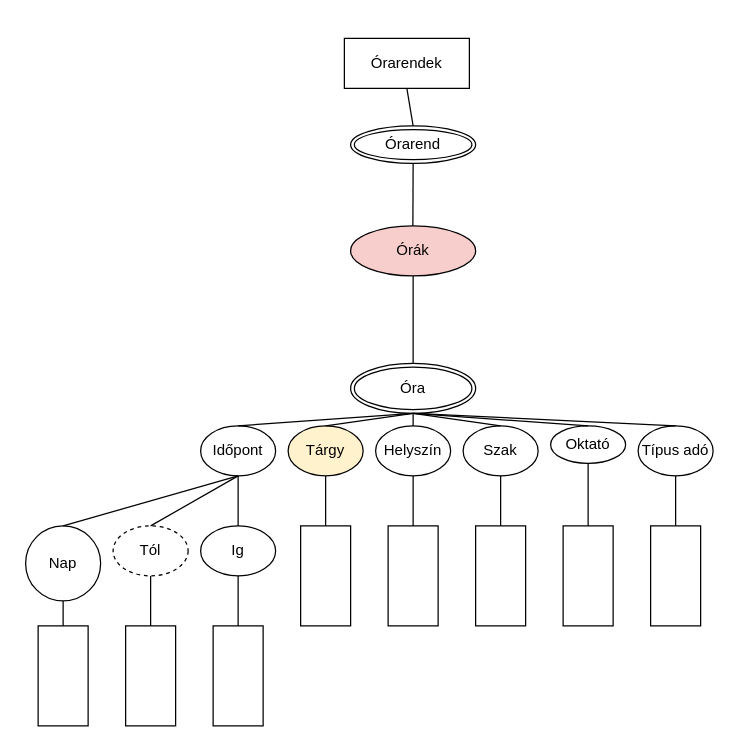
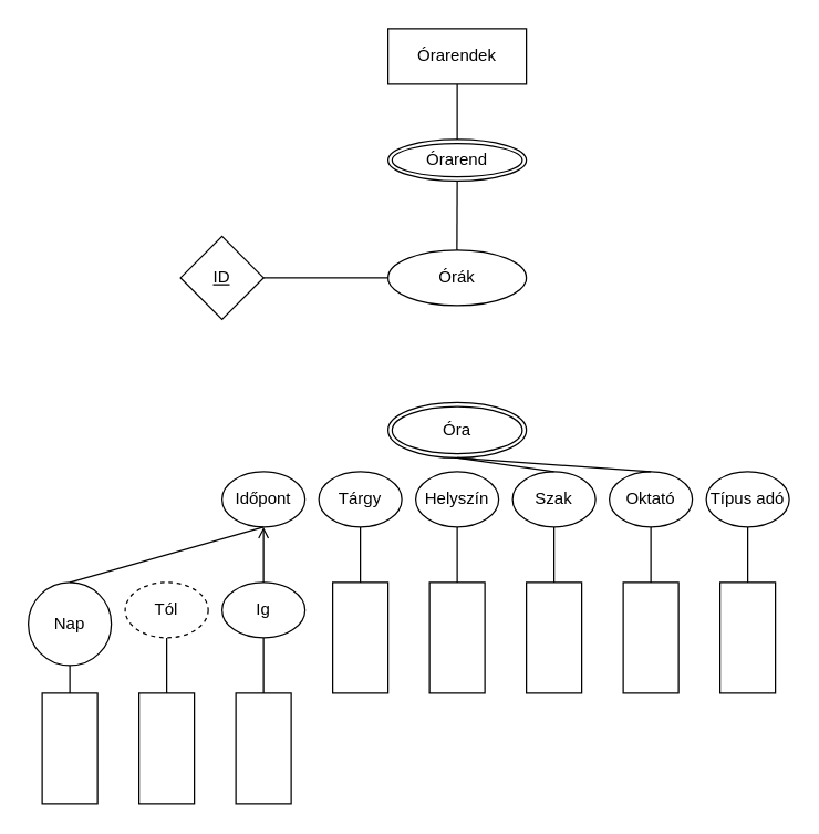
  <mxCell id="0" />
  <mxCell id="1" parent="0" />
  <mxCell id="2" value="Órarend" style="ellipse;shape=doubleEllipse;margin=3;whiteSpace=wrap;html=1;align=center;" vertex="1" parent="1"><mxGeometry x="280" y="100" width="100" height="30" as="geometry" /></mxCell>
- <mxCell id="3" value="Órák" style="ellipse;whiteSpace=wrap;html=1;align=center;fillColor=#f8cecc;" vertex="1" parent="1"><mxGeometry x="280" y="180" width="100" height="40" as="geometry" /></mxCell>
+ <mxCell id="3" value="Órák" style="ellipse;whiteSpace=wrap;html=1;align=center;" vertex="1" parent="1"><mxGeometry x="280" y="180" width="100" height="40" as="geometry" /></mxCell>
  <mxCell id="4" value="Óra" style="ellipse;shape=doubleEllipse;margin=3;whiteSpace=wrap;html=1;align=center;" vertex="1" parent="1"><mxGeometry x="280" y="290" width="100" height="40" as="geometry" /></mxCell>
  <mxCell id="5" style="rounded=0;orthogonalLoop=1;jettySize=auto;html=1;exitX=0.5;exitY=1;exitDx=0;exitDy=0;entryX=0.5;entryY=0;entryDx=0;entryDy=0;endArrow=none;endFill=0;" edge="1" parent="1" source="6" target="2"><mxGeometry relative="1" as="geometry" /></mxCell>
- <mxCell id="6" value="Órarendek" style="whiteSpace=wrap;html=1;align=center;" vertex="1" parent="1"><mxGeometry x="275" y="30" width="100" height="40" as="geometry" /></mxCell>
+ <mxCell id="6" value="Órarendek" style="whiteSpace=wrap;html=1;align=center;" vertex="1" parent="1"><mxGeometry x="280" y="20" width="100" height="40" as="geometry" /></mxCell>
  <mxCell id="7" style="rounded=0;orthogonalLoop=1;jettySize=auto;html=1;exitX=0.5;exitY=1;exitDx=0;exitDy=0;entryX=0.5;entryY=0;entryDx=0;entryDy=0;endArrow=none;endFill=0;" edge="1" parent="1" source="2"><mxGeometry relative="1" as="geometry"><mxPoint x="329.8" y="140" as="sourcePoint" /><mxPoint x="329.8" y="180" as="targetPoint" /></mxGeometry></mxCell>
- <mxCell id="8" style="rounded=0;orthogonalLoop=1;jettySize=auto;html=1;exitX=0.5;exitY=1;exitDx=0;exitDy=0;entryX=0.5;entryY=0;entryDx=0;entryDy=0;endArrow=none;endFill=0;" edge="1" parent="1" source="3" target="4"><mxGeometry relative="1" as="geometry"><mxPoint x="329.8" y="220" as="sourcePoint" /><mxPoint x="329.8" y="260" as="targetPoint" /></mxGeometry></mxCell>
  <mxCell id="9" value="Helyszín" style="ellipse;whiteSpace=wrap;html=1;align=center;" vertex="1" parent="1"><mxGeometry x="300" y="340" width="60" height="40" as="geometry" /></mxCell>
- <mxCell id="10" value="Oktató" style="ellipse;whiteSpace=wrap;html=1;align=center;" vertex="1" parent="1"><mxGeometry x="440" y="340" width="60" height="30" as="geometry" /></mxCell>
- <mxCell id="11" value="Tárgy" style="ellipse;whiteSpace=wrap;html=1;align=center;fillColor=#fff2cc;" vertex="1" parent="1"><mxGeometry x="230" y="340" width="60" height="40" as="geometry" /></mxCell>
+ <mxCell id="10" value="Oktató" style="ellipse;whiteSpace=wrap;html=1;align=center;" vertex="1" parent="1"><mxGeometry x="440" y="340" width="60" height="40" as="geometry" /></mxCell>
+ <mxCell id="11" value="Tárgy" style="ellipse;whiteSpace=wrap;html=1;align=center;" vertex="1" parent="1"><mxGeometry x="230" y="340" width="60" height="40" as="geometry" /></mxCell>
  <mxCell id="12" value="Szak" style="ellipse;whiteSpace=wrap;html=1;align=center;" vertex="1" parent="1"><mxGeometry x="370" y="340" width="60" height="40" as="geometry" /></mxCell>
  <mxCell id="13" value="Időpont" style="ellipse;whiteSpace=wrap;html=1;align=center;" vertex="1" parent="1"><mxGeometry x="160" y="340" width="60" height="40" as="geometry" /></mxCell>
  <mxCell id="14" value="Típus adó" style="ellipse;whiteSpace=wrap;html=1;align=center;" vertex="1" parent="1"><mxGeometry x="510" y="340" width="60" height="40" as="geometry" /></mxCell>
- <mxCell id="15" style="rounded=0;orthogonalLoop=1;jettySize=auto;html=1;exitX=0.5;exitY=1;exitDx=0;exitDy=0;entryX=0.5;entryY=0;entryDx=0;entryDy=0;endArrow=none;endFill=0;" edge="1" parent="1" source="4" target="13"><mxGeometry relative="1" as="geometry"><mxPoint x="340" y="230" as="sourcePoint" /><mxPoint x="340" y="270" as="targetPoint" /></mxGeometry></mxCell>
- <mxCell id="16" style="rounded=0;orthogonalLoop=1;jettySize=auto;html=1;exitX=0.5;exitY=1;exitDx=0;exitDy=0;entryX=0.5;entryY=0;entryDx=0;entryDy=0;endArrow=none;endFill=0;" edge="1" parent="1" source="4" target="11"><mxGeometry relative="1" as="geometry"><mxPoint x="350" y="240" as="sourcePoint" /><mxPoint x="350" y="280" as="targetPoint" /></mxGeometry></mxCell>
- <mxCell id="17" style="rounded=0;orthogonalLoop=1;jettySize=auto;html=1;exitX=0.5;exitY=1;exitDx=0;exitDy=0;entryX=0.5;entryY=0;entryDx=0;entryDy=0;endArrow=none;endFill=0;" edge="1" parent="1" source="4" target="9"><mxGeometry relative="1" as="geometry"><mxPoint x="360" y="250" as="sourcePoint" /><mxPoint x="360" y="290" as="targetPoint" /></mxGeometry></mxCell>
  <mxCell id="18" style="rounded=0;orthogonalLoop=1;jettySize=auto;html=1;entryX=0.5;entryY=0;entryDx=0;entryDy=0;endArrow=none;endFill=0;exitX=0.5;exitY=1;exitDx=0;exitDy=0;" edge="1" parent="1" source="4" target="12"><mxGeometry relative="1" as="geometry"><mxPoint x="330" y="300" as="sourcePoint" /><mxPoint x="370" y="300" as="targetPoint" /></mxGeometry></mxCell>
  <mxCell id="19" style="rounded=0;orthogonalLoop=1;jettySize=auto;html=1;entryX=0.5;entryY=0;entryDx=0;entryDy=0;endArrow=none;endFill=0;exitX=0.5;exitY=1;exitDx=0;exitDy=0;" edge="1" parent="1" source="4" target="10"><mxGeometry relative="1" as="geometry"><mxPoint x="380" y="270" as="sourcePoint" /><mxPoint x="380" y="310" as="targetPoint" /></mxGeometry></mxCell>
- <mxCell id="20" style="rounded=0;orthogonalLoop=1;jettySize=auto;html=1;exitX=0.5;exitY=0;exitDx=0;exitDy=0;entryX=0.5;entryY=1;entryDx=0;entryDy=0;endArrow=none;endFill=0;" edge="1" parent="1" source="14" target="4"><mxGeometry relative="1" as="geometry"><mxPoint x="390" y="280" as="sourcePoint" /><mxPoint x="390" y="320" as="targetPoint" /></mxGeometry></mxCell>
+ <mxCell id="21" value="&lt;u&gt;ID&lt;/u&gt;" style="rhombus;whiteSpace=wrap;html=1;" vertex="1" parent="1"><mxGeometry x="130" y="170" width="60" height="60" as="geometry" /></mxCell>
+ <mxCell id="22" style="rounded=0;orthogonalLoop=1;jettySize=auto;html=1;exitX=0;exitY=0.5;exitDx=0;exitDy=0;entryX=1;entryY=0.5;entryDx=0;entryDy=0;endArrow=none;endFill=0;" edge="1" parent="1" source="3" target="21"><mxGeometry relative="1" as="geometry"><mxPoint x="340" y="310" as="sourcePoint" /><mxPoint x="200" y="350" as="targetPoint" /></mxGeometry></mxCell>
  <mxCell id="23" value="Ig" style="ellipse;whiteSpace=wrap;html=1;align=center;" vertex="1" parent="1"><mxGeometry x="160" y="420" width="60" height="40" as="geometry" /></mxCell>
  <mxCell id="24" value="Tól" style="ellipse;whiteSpace=wrap;html=1;align=center;dashed=1;" vertex="1" parent="1"><mxGeometry x="90" y="420" width="60" height="40" as="geometry" /></mxCell>
  <mxCell id="25" value="Nap" style="ellipse;whiteSpace=wrap;html=1;align=center;" vertex="1" parent="1"><mxGeometry x="20" y="420" width="60" height="60" as="geometry" /></mxCell>
  <mxCell id="26" style="rounded=0;orthogonalLoop=1;jettySize=auto;html=1;exitX=0.5;exitY=1;exitDx=0;exitDy=0;entryX=0.5;entryY=0;entryDx=0;entryDy=0;endArrow=none;endFill=0;" edge="1" parent="1" source="13" target="25"><mxGeometry relative="1" as="geometry"><mxPoint x="340" y="310" as="sourcePoint" /><mxPoint x="200" y="350" as="targetPoint" /></mxGeometry></mxCell>
- <mxCell id="27" style="rounded=0;orthogonalLoop=1;jettySize=auto;html=1;exitX=0.5;exitY=0;exitDx=0;exitDy=0;entryX=0.5;entryY=1;entryDx=0;entryDy=0;endArrow=none;endFill=0;" edge="1" parent="1" source="23" target="13"><mxGeometry relative="1" as="geometry"><mxPoint x="350" y="320" as="sourcePoint" /><mxPoint x="210" y="360" as="targetPoint" /></mxGeometry></mxCell>
- <mxCell id="28" style="rounded=0;orthogonalLoop=1;jettySize=auto;html=1;exitX=0.5;exitY=0;exitDx=0;exitDy=0;entryX=0.5;entryY=1;entryDx=0;entryDy=0;endArrow=none;endFill=0;" edge="1" parent="1" source="24" target="13"><mxGeometry relative="1" as="geometry"><mxPoint x="360" y="330" as="sourcePoint" /><mxPoint x="220" y="370" as="targetPoint" /></mxGeometry></mxCell>
+ <mxCell id="27" style="rounded=0;orthogonalLoop=1;jettySize=auto;html=1;exitX=0.5;exitY=0;exitDx=0;exitDy=0;entryX=0.5;entryY=1;entryDx=0;entryDy=0;endArrow=open;endFill=0;" edge="1" parent="1" source="23" target="13"><mxGeometry relative="1" as="geometry"><mxPoint x="350" y="320" as="sourcePoint" /><mxPoint x="210" y="360" as="targetPoint" /></mxGeometry></mxCell>
  <mxCell id="29" value="" style="rounded=0;whiteSpace=wrap;html=1;" vertex="1" parent="1"><mxGeometry x="30" y="500" width="40" height="80" as="geometry" /></mxCell>
  <mxCell id="30" style="rounded=0;orthogonalLoop=1;jettySize=auto;html=1;entryX=0.5;entryY=1;entryDx=0;entryDy=0;endArrow=none;endFill=0;exitX=0.5;exitY=0;exitDx=0;exitDy=0;" edge="1" parent="1" source="29" target="25"><mxGeometry relative="1" as="geometry"><mxPoint x="50" y="500" as="sourcePoint" /><mxPoint x="49.66" y="460" as="targetPoint" /></mxGeometry></mxCell>
  <mxCell id="31" value="" style="rounded=0;whiteSpace=wrap;html=1;" vertex="1" parent="1"><mxGeometry x="100" y="500" width="40" height="80" as="geometry" /></mxCell>
  <mxCell id="32" style="rounded=0;orthogonalLoop=1;jettySize=auto;html=1;entryX=0.5;entryY=1;entryDx=0;entryDy=0;endArrow=none;endFill=0;exitX=0.5;exitY=0;exitDx=0;exitDy=0;" edge="1" parent="1" source="31" target="24"><mxGeometry relative="1" as="geometry"><mxPoint x="60" y="510" as="sourcePoint" /><mxPoint x="60" y="470" as="targetPoint" /></mxGeometry></mxCell>
  <mxCell id="33" value="" style="rounded=0;whiteSpace=wrap;html=1;" vertex="1" parent="1"><mxGeometry x="170" y="500" width="40" height="80" as="geometry" /></mxCell>
  <mxCell id="34" style="rounded=0;orthogonalLoop=1;jettySize=auto;html=1;entryX=0.5;entryY=1;entryDx=0;entryDy=0;endArrow=none;endFill=0;exitX=0.5;exitY=0;exitDx=0;exitDy=0;" edge="1" parent="1" source="33" target="23"><mxGeometry relative="1" as="geometry"><mxPoint x="190" y="500" as="sourcePoint" /><mxPoint x="190" y="460" as="targetPoint" /></mxGeometry></mxCell>
  <mxCell id="35" value="" style="rounded=0;whiteSpace=wrap;html=1;" vertex="1" parent="1"><mxGeometry x="240" y="420" width="40" height="80" as="geometry" /></mxCell>
  <mxCell id="36" style="rounded=0;orthogonalLoop=1;jettySize=auto;html=1;entryX=0.5;entryY=1;entryDx=0;entryDy=0;endArrow=none;endFill=0;exitX=0.5;exitY=0;exitDx=0;exitDy=0;" edge="1" parent="1" source="35" target="11"><mxGeometry relative="1" as="geometry"><mxPoint x="260" y="420" as="sourcePoint" /><mxPoint x="260" y="380" as="targetPoint" /></mxGeometry></mxCell>
  <mxCell id="37" value="" style="rounded=0;whiteSpace=wrap;html=1;" vertex="1" parent="1"><mxGeometry x="310" y="420" width="40" height="80" as="geometry" /></mxCell>
  <mxCell id="38" style="rounded=0;orthogonalLoop=1;jettySize=auto;html=1;endArrow=none;endFill=0;exitX=0.5;exitY=0;exitDx=0;exitDy=0;" edge="1" parent="1" source="37"><mxGeometry relative="1" as="geometry"><mxPoint x="270" y="430" as="sourcePoint" /><mxPoint x="330" y="380" as="targetPoint" /></mxGeometry></mxCell>
  <mxCell id="39" value="" style="rounded=0;whiteSpace=wrap;html=1;" vertex="1" parent="1"><mxGeometry x="380" y="420" width="40" height="80" as="geometry" /></mxCell>
  <mxCell id="40" style="rounded=0;orthogonalLoop=1;jettySize=auto;html=1;entryX=0.5;entryY=1;entryDx=0;entryDy=0;endArrow=none;endFill=0;exitX=0.5;exitY=0;exitDx=0;exitDy=0;" edge="1" parent="1" source="39" target="12"><mxGeometry relative="1" as="geometry"><mxPoint x="400" y="420" as="sourcePoint" /><mxPoint x="400" y="380" as="targetPoint" /></mxGeometry></mxCell>
  <mxCell id="41" value="" style="rounded=0;whiteSpace=wrap;html=1;" vertex="1" parent="1"><mxGeometry x="450" y="420" width="40" height="80" as="geometry" /></mxCell>
  <mxCell id="42" style="rounded=0;orthogonalLoop=1;jettySize=auto;html=1;entryX=0.5;entryY=1;entryDx=0;entryDy=0;endArrow=none;endFill=0;exitX=0.5;exitY=0;exitDx=0;exitDy=0;" edge="1" parent="1" source="41" target="10"><mxGeometry relative="1" as="geometry"><mxPoint x="470" y="420" as="sourcePoint" /><mxPoint x="470" y="380" as="targetPoint" /></mxGeometry></mxCell>
  <mxCell id="43" value="" style="rounded=0;whiteSpace=wrap;html=1;" vertex="1" parent="1"><mxGeometry x="520" y="420" width="40" height="80" as="geometry" /></mxCell>
  <mxCell id="44" style="rounded=0;orthogonalLoop=1;jettySize=auto;html=1;endArrow=none;endFill=0;exitX=0.5;exitY=0;exitDx=0;exitDy=0;" edge="1" parent="1" source="43"><mxGeometry relative="1" as="geometry"><mxPoint x="480" y="430" as="sourcePoint" /><mxPoint x="540" y="380" as="targetPoint" /></mxGeometry></mxCell>
